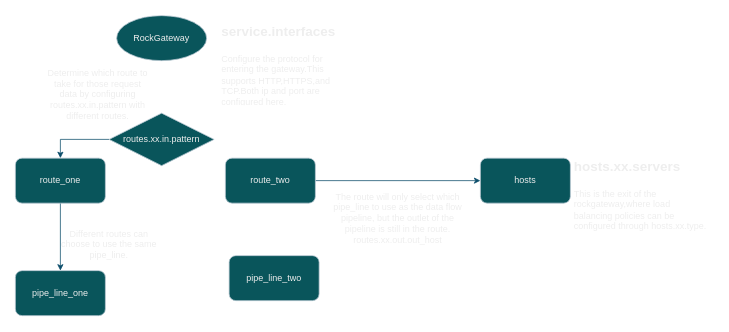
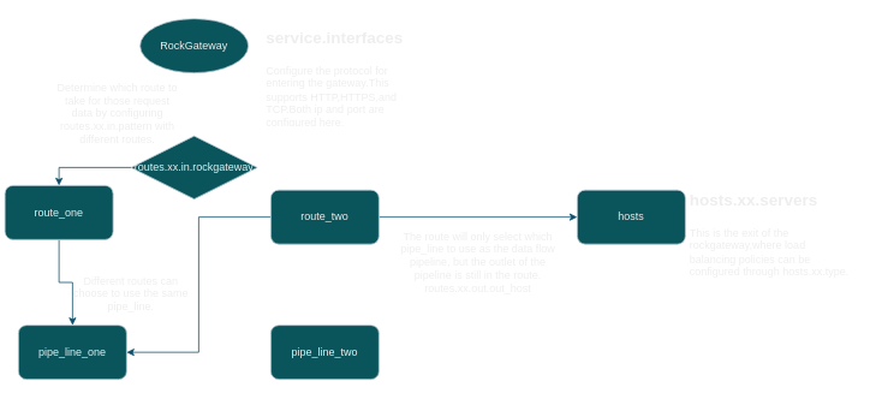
  <mxCell id="0" />
  <mxCell id="1" parent="0" />
  <mxCell id="2" value="RockGateway" style="ellipse;whiteSpace=wrap;html=1;labelBackgroundColor=none;fillColor=#09555B;strokeColor=#BAC8D3;fontColor=#EEEEEE;" parent="1" vertex="1"><mxGeometry x="155" y="20" width="120" height="60" as="geometry" /></mxCell>
  <mxCell id="3" value="&lt;h1&gt;&lt;font style=&quot;font-size: 18px;&quot;&gt;service.interfaces&lt;/font&gt;&lt;/h1&gt;&lt;p&gt;Configure the protocol for entering the gateway.This supports HTTP,HTTPS,and TCP.Both ip and port are configured here.&lt;/p&gt;" style="text;html=1;strokeColor=none;fillColor=none;spacing=5;spacingTop=-20;whiteSpace=wrap;overflow=hidden;rounded=0;labelBackgroundColor=none;fontColor=#EEEEEE;" parent="1" vertex="1"><mxGeometry x="290" y="20" width="190" height="120" as="geometry" /></mxCell>
  <mxCell id="4" value="" style="edgeStyle=orthogonalEdgeStyle;rounded=0;orthogonalLoop=1;jettySize=auto;html=1;labelBackgroundColor=none;strokeColor=#0B4D6A;fontColor=default;" parent="1" source="5" target="12" edge="1"><mxGeometry relative="1" as="geometry" /></mxCell>
- <mxCell id="5" value="route_one" style="rounded=1;whiteSpace=wrap;html=1;labelBackgroundColor=none;fillColor=#09555B;strokeColor=#BAC8D3;fontColor=#EEEEEE;" parent="1" vertex="1"><mxGeometry x="20" y="210" width="120" height="60" as="geometry" /></mxCell>
+ <mxCell id="5" value="route_one" style="rounded=1;whiteSpace=wrap;html=1;labelBackgroundColor=none;fillColor=#09555B;strokeColor=#BAC8D3;fontColor=#EEEEEE;" parent="1" vertex="1"><mxGeometry x="5" y="205" width="120" height="60" as="geometry" /></mxCell>
+ <mxCell id="6" value="" style="edgeStyle=orthogonalEdgeStyle;rounded=0;orthogonalLoop=1;jettySize=auto;html=1;entryX=1;entryY=0.5;entryDx=0;entryDy=0;labelBackgroundColor=none;strokeColor=#0B4D6A;fontColor=default;" parent="1" source="8" target="12" edge="1"><mxGeometry relative="1" as="geometry" /></mxCell>
  <mxCell id="7" value="" style="edgeStyle=orthogonalEdgeStyle;rounded=0;orthogonalLoop=1;jettySize=auto;html=1;labelBackgroundColor=none;strokeColor=#0B4D6A;fontColor=default;" parent="1" source="8" target="15" edge="1"><mxGeometry relative="1" as="geometry" /></mxCell>
  <mxCell id="8" value="route_two" style="rounded=1;whiteSpace=wrap;html=1;labelBackgroundColor=none;fillColor=#09555B;strokeColor=#BAC8D3;fontColor=#EEEEEE;" parent="1" vertex="1"><mxGeometry x="300" y="210" width="120" height="60" as="geometry" /></mxCell>
  <mxCell id="9" value="" style="edgeStyle=orthogonalEdgeStyle;rounded=0;orthogonalLoop=1;jettySize=auto;html=1;entryX=0.5;entryY=0;entryDx=0;entryDy=0;labelBackgroundColor=none;strokeColor=#0B4D6A;fontColor=default;" parent="1" source="10" target="5" edge="1"><mxGeometry relative="1" as="geometry" /></mxCell>
- <mxCell id="10" value="routes.xx.in.pattern" style="rhombus;whiteSpace=wrap;html=1;labelBackgroundColor=none;fillColor=#09555B;strokeColor=#BAC8D3;fontColor=#EEEEEE;" parent="1" vertex="1"><mxGeometry x="145" y="150" width="140" height="70" as="geometry" /></mxCell>
+ <mxCell id="10" value="routes.xx.in.rockgateway" style="rhombus;whiteSpace=wrap;html=1;labelBackgroundColor=none;fillColor=#09555B;strokeColor=#BAC8D3;fontColor=#EEEEEE;" parent="1" vertex="1"><mxGeometry x="145" y="150" width="140" height="70" as="geometry" /></mxCell>
  <mxCell id="11" value="Determine which route to take for those request data by configuring routes.xx.in.pattern with different routes." style="text;html=1;strokeColor=none;fillColor=none;align=center;verticalAlign=middle;whiteSpace=wrap;rounded=0;labelBackgroundColor=none;fontColor=#EEEEEE;" parent="1" vertex="1"><mxGeometry x="60" y="90" width="140" height="70" as="geometry" /></mxCell>
  <mxCell id="12" value="pipe_line_one" style="rounded=1;whiteSpace=wrap;html=1;labelBackgroundColor=none;fillColor=#09555B;strokeColor=#BAC8D3;fontColor=#EEEEEE;" parent="1" vertex="1"><mxGeometry x="20" y="360" width="120" height="60" as="geometry" /></mxCell>
- <mxCell id="13" value="pipe_line_two" style="rounded=1;whiteSpace=wrap;html=1;labelBackgroundColor=none;fillColor=#09555B;strokeColor=#BAC8D3;fontColor=#EEEEEE;" parent="1" vertex="1"><mxGeometry x="305" y="340" width="120" height="60" as="geometry" /></mxCell>
+ <mxCell id="13" value="pipe_line_two" style="rounded=1;whiteSpace=wrap;html=1;labelBackgroundColor=none;fillColor=#09555B;strokeColor=#BAC8D3;fontColor=#EEEEEE;" parent="1" vertex="1"><mxGeometry x="300" y="360" width="120" height="60" as="geometry" /></mxCell>
  <mxCell id="14" value="Different routes can choose to use the same pipe_line." style="text;html=1;strokeColor=none;fillColor=none;align=center;verticalAlign=middle;whiteSpace=wrap;rounded=0;labelBackgroundColor=none;fontColor=#EEEEEE;" parent="1" vertex="1"><mxGeometry x="80" y="300" width="130" height="50" as="geometry" /></mxCell>
  <mxCell id="15" value="hosts" style="rounded=1;whiteSpace=wrap;html=1;labelBackgroundColor=none;fillColor=#09555B;strokeColor=#BAC8D3;fontColor=#EEEEEE;" parent="1" vertex="1"><mxGeometry x="640" y="210" width="120" height="60" as="geometry" /></mxCell>
  <mxCell id="16" value="&lt;h1&gt;&lt;font style=&quot;font-size: 18px;&quot;&gt;hosts.xx.servers&lt;/font&gt;&lt;/h1&gt;&lt;p&gt;This is the exit of the rockgateway,where load balancing policies can be configured through hosts.xx.type.&lt;/p&gt;" style="text;html=1;strokeColor=none;fillColor=none;spacing=5;spacingTop=-20;whiteSpace=wrap;overflow=hidden;rounded=0;labelBackgroundColor=none;fontColor=#EEEEEE;" parent="1" vertex="1"><mxGeometry x="760" y="200" width="190" height="120" as="geometry" /></mxCell>
  <mxCell id="17" value="The route will only select which pipe_line to use as the data flow pipeline, but the outlet of the pipeline is still in the route. routes.xx.out.out_host" style="text;html=1;strokeColor=none;fillColor=none;align=center;verticalAlign=middle;whiteSpace=wrap;rounded=0;labelBackgroundColor=none;fontColor=#EEEEEE;" parent="1" vertex="1"><mxGeometry x="440" y="240" width="180" height="100" as="geometry" /></mxCell>
